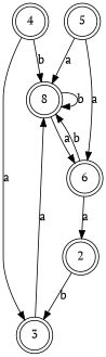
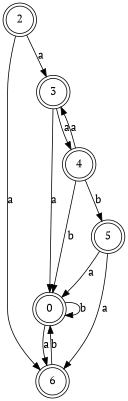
  digraph {
    fontname="PT Serif"
    node [fontname="PT Serif" shape=doublecircle]
    edge [fontname="PT Serif" weigth=0.6]
-   0 [label=8]
+   0
    n2 [label=6]
    2
    3
    4
    5
    0 -> 0 [label=b]
    0 -> n2 [label=a]
    n2 -> 0 [label=b]
-   n2 -> 2 [label=a]
-   2 -> 3 [label=b]
+   2 -> n2 [label=a]
+   2 -> 3 [label=a]
    3 -> 0 [label=a]
+   3 -> 4 [label=a]
    4 -> 0 [label=b]
    4 -> 3 [label=a]
+   4 -> 5 [label=b]
    5 -> 0 [label=a]
    5 -> n2 [label=a]
  }
